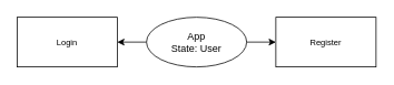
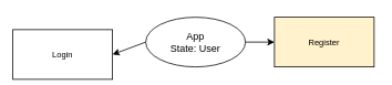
  <mxCell id="0" />
  <mxCell id="1" parent="0" />
  <mxCell id="2" style="edgeStyle=none;html=1;exitX=0;exitY=0.5;exitDx=0;exitDy=0;entryX=1;entryY=0.5;entryDx=0;entryDy=0;fontSize=10;" edge="1" parent="1" source="4" target="6"><mxGeometry relative="1" as="geometry" /></mxCell>
  <mxCell id="3" style="edgeStyle=none;html=1;exitX=1;exitY=0.5;exitDx=0;exitDy=0;fontSize=10;" edge="1" parent="1" source="4" target="5"><mxGeometry relative="1" as="geometry" /></mxCell>
  <mxCell id="4" value="App&lt;br&gt;State: User" style="ellipse;whiteSpace=wrap;html=1;" vertex="1" parent="1"><mxGeometry x="175" y="20" width="120" height="60" as="geometry" /></mxCell>
- <mxCell id="5" value="Register" style="rounded=0;whiteSpace=wrap;html=1;fontSize=10;" vertex="1" parent="1"><mxGeometry x="330" y="20" width="120" height="60" as="geometry" /></mxCell>
- <mxCell id="6" value="Login" style="rounded=0;whiteSpace=wrap;html=1;fontSize=10;" vertex="1" parent="1"><mxGeometry x="20" y="20" width="120" height="60" as="geometry" /></mxCell>
+ <mxCell id="5" value="Register" style="rounded=0;whiteSpace=wrap;html=1;fontSize=10;fillColor=#fff2cc;" vertex="1" parent="1"><mxGeometry x="330" y="20" width="120" height="60" as="geometry" /></mxCell>
+ <mxCell id="6" value="Login" style="rounded=0;whiteSpace=wrap;html=1;fontSize=10;" vertex="1" parent="1"><mxGeometry x="15" y="35" width="120" height="60" as="geometry" /></mxCell>
